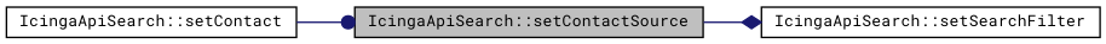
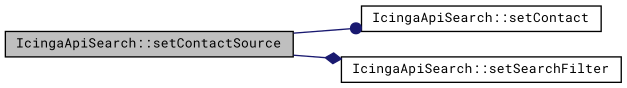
  digraph {
    fontname="Roboto Mono"
    rankdir=LR
    node [color=black fontname="Roboto Mono" fontsize=10 shape=record]
    edge [color=midnightblue fontname="Roboto Mono" fontsize=10 labelfontname=FreeSans labelfontsize=10 style=solid]
    n1 [fillcolor=grey75 fontcolor=black height=0.2 label="IcingaApiSearch::setContactSource" style=filled width=0.4]
    n2 [height=0.2 label="IcingaApiSearch::setContact" width=0.4]
    n3 [height=0.2 label="IcingaApiSearch::setSearchFilter" width=0.4]
-   n2 -> n1 [arrowhead=dot]
+   n1 -> n2 [arrowhead=dot]
    n1 -> n3 [arrowhead=diamond]
  }
